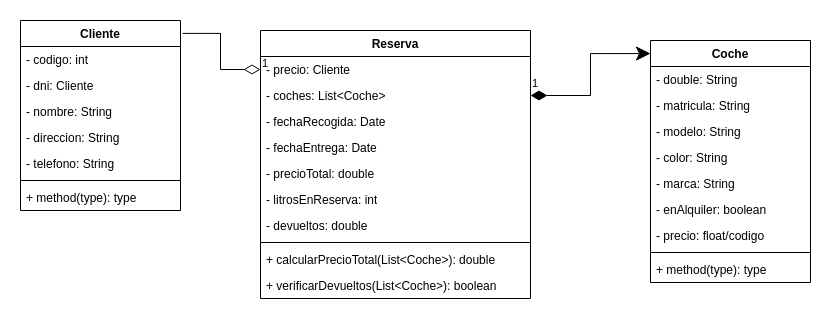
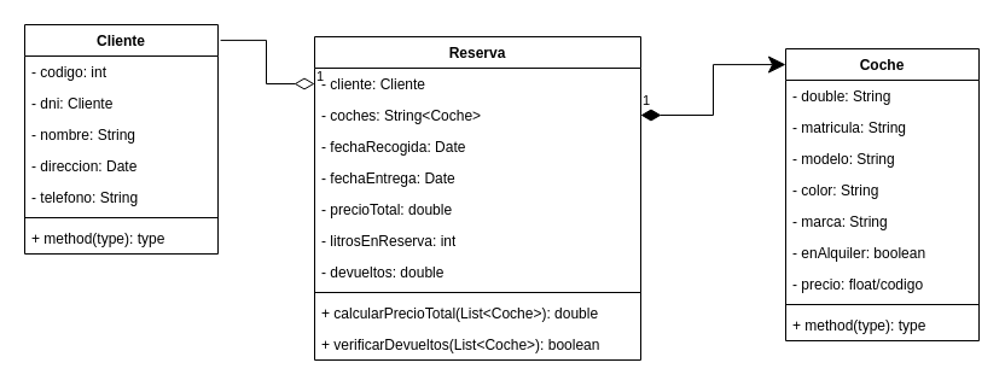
  <mxCell id="0" />
  <mxCell id="1" parent="0" />
  <mxCell id="2" value="Cliente" style="swimlane;fontStyle=1;align=center;verticalAlign=top;childLayout=stackLayout;horizontal=1;startSize=26;horizontalStack=0;resizeParent=1;resizeParentMax=0;resizeLast=0;collapsible=1;marginBottom=0;whiteSpace=wrap;html=1;" vertex="1" parent="1"><mxGeometry x="20" y="20" width="160" height="190" as="geometry" /></mxCell>
  <mxCell id="3" value="- codigo: int" style="text;strokeColor=none;fillColor=none;align=left;verticalAlign=top;spacingLeft=4;spacingRight=4;overflow=hidden;rotatable=0;points=[[0,0.5],[1,0.5]];portConstraint=eastwest;whiteSpace=wrap;html=1;" vertex="1" parent="2"><mxGeometry y="26" width="160" height="26" as="geometry" /></mxCell>
  <mxCell id="4" value="- dni: Cliente" style="text;strokeColor=none;fillColor=none;align=left;verticalAlign=top;spacingLeft=4;spacingRight=4;overflow=hidden;rotatable=0;points=[[0,0.5],[1,0.5]];portConstraint=eastwest;whiteSpace=wrap;html=1;" vertex="1" parent="2"><mxGeometry y="52" width="160" height="26" as="geometry" /></mxCell>
  <mxCell id="5" value="- nombre: String" style="text;strokeColor=none;fillColor=none;align=left;verticalAlign=top;spacingLeft=4;spacingRight=4;overflow=hidden;rotatable=0;points=[[0,0.5],[1,0.5]];portConstraint=eastwest;whiteSpace=wrap;html=1;" vertex="1" parent="2"><mxGeometry y="78" width="160" height="26" as="geometry" /></mxCell>
- <mxCell id="6" value="- direccion: String" style="text;strokeColor=none;fillColor=none;align=left;verticalAlign=top;spacingLeft=4;spacingRight=4;overflow=hidden;rotatable=0;points=[[0,0.5],[1,0.5]];portConstraint=eastwest;whiteSpace=wrap;html=1;" vertex="1" parent="2"><mxGeometry y="104" width="160" height="26" as="geometry" /></mxCell>
+ <mxCell id="6" value="- direccion: Date" style="text;strokeColor=none;fillColor=none;align=left;verticalAlign=top;spacingLeft=4;spacingRight=4;overflow=hidden;rotatable=0;points=[[0,0.5],[1,0.5]];portConstraint=eastwest;whiteSpace=wrap;html=1;" vertex="1" parent="2"><mxGeometry y="104" width="160" height="26" as="geometry" /></mxCell>
  <mxCell id="7" value="- telefono: String" style="text;strokeColor=none;fillColor=none;align=left;verticalAlign=top;spacingLeft=4;spacingRight=4;overflow=hidden;rotatable=0;points=[[0,0.5],[1,0.5]];portConstraint=eastwest;whiteSpace=wrap;html=1;" vertex="1" parent="2"><mxGeometry y="130" width="160" height="26" as="geometry" /></mxCell>
  <mxCell id="8" value="" style="line;strokeWidth=1;fillColor=none;align=left;verticalAlign=middle;spacingTop=-1;spacingLeft=3;spacingRight=3;rotatable=0;labelPosition=right;points=[];portConstraint=eastwest;strokeColor=inherit;" vertex="1" parent="2"><mxGeometry y="156" width="160" height="8" as="geometry" /></mxCell>
  <mxCell id="9" value="+ method(type): type" style="text;strokeColor=none;fillColor=none;align=left;verticalAlign=top;spacingLeft=4;spacingRight=4;overflow=hidden;rotatable=0;points=[[0,0.5],[1,0.5]];portConstraint=eastwest;whiteSpace=wrap;html=1;" vertex="1" parent="2"><mxGeometry y="164" width="160" height="26" as="geometry" /></mxCell>
  <mxCell id="10" value="Coche" style="swimlane;fontStyle=1;align=center;verticalAlign=top;childLayout=stackLayout;horizontal=1;startSize=26;horizontalStack=0;resizeParent=1;resizeParentMax=0;resizeLast=0;collapsible=1;marginBottom=0;whiteSpace=wrap;html=1;" vertex="1" parent="1"><mxGeometry x="650" y="40" width="160" height="242" as="geometry" /></mxCell>
  <mxCell id="11" value="- double: String" style="text;strokeColor=none;fillColor=none;align=left;verticalAlign=top;spacingLeft=4;spacingRight=4;overflow=hidden;rotatable=0;points=[[0,0.5],[1,0.5]];portConstraint=eastwest;whiteSpace=wrap;html=1;" vertex="1" parent="10"><mxGeometry y="26" width="160" height="26" as="geometry" /></mxCell>
  <mxCell id="12" value="- matricula: String" style="text;strokeColor=none;fillColor=none;align=left;verticalAlign=top;spacingLeft=4;spacingRight=4;overflow=hidden;rotatable=0;points=[[0,0.5],[1,0.5]];portConstraint=eastwest;whiteSpace=wrap;html=1;" vertex="1" parent="10"><mxGeometry y="52" width="160" height="26" as="geometry" /></mxCell>
  <mxCell id="13" value="- modelo: String" style="text;strokeColor=none;fillColor=none;align=left;verticalAlign=top;spacingLeft=4;spacingRight=4;overflow=hidden;rotatable=0;points=[[0,0.5],[1,0.5]];portConstraint=eastwest;whiteSpace=wrap;html=1;" vertex="1" parent="10"><mxGeometry y="78" width="160" height="26" as="geometry" /></mxCell>
  <mxCell id="14" value="- color: String" style="text;strokeColor=none;fillColor=none;align=left;verticalAlign=top;spacingLeft=4;spacingRight=4;overflow=hidden;rotatable=0;points=[[0,0.5],[1,0.5]];portConstraint=eastwest;whiteSpace=wrap;html=1;" vertex="1" parent="10"><mxGeometry y="104" width="160" height="26" as="geometry" /></mxCell>
  <mxCell id="15" value="- marca: String" style="text;strokeColor=none;fillColor=none;align=left;verticalAlign=top;spacingLeft=4;spacingRight=4;overflow=hidden;rotatable=0;points=[[0,0.5],[1,0.5]];portConstraint=eastwest;whiteSpace=wrap;html=1;" vertex="1" parent="10"><mxGeometry y="130" width="160" height="26" as="geometry" /></mxCell>
  <mxCell id="16" value="- enAlquiler: boolean" style="text;strokeColor=none;fillColor=none;align=left;verticalAlign=top;spacingLeft=4;spacingRight=4;overflow=hidden;rotatable=0;points=[[0,0.5],[1,0.5]];portConstraint=eastwest;whiteSpace=wrap;html=1;" vertex="1" parent="10"><mxGeometry y="156" width="160" height="26" as="geometry" /></mxCell>
  <mxCell id="17" value="- precio: float/codigo" style="text;strokeColor=none;fillColor=none;align=left;verticalAlign=top;spacingLeft=4;spacingRight=4;overflow=hidden;rotatable=0;points=[[0,0.5],[1,0.5]];portConstraint=eastwest;whiteSpace=wrap;html=1;" vertex="1" parent="10"><mxGeometry y="182" width="160" height="26" as="geometry" /></mxCell>
  <mxCell id="18" value="" style="line;strokeWidth=1;fillColor=none;align=left;verticalAlign=middle;spacingTop=-1;spacingLeft=3;spacingRight=3;rotatable=0;labelPosition=right;points=[];portConstraint=eastwest;strokeColor=inherit;" vertex="1" parent="10"><mxGeometry y="208" width="160" height="8" as="geometry" /></mxCell>
  <mxCell id="19" value="+ method(type): type" style="text;strokeColor=none;fillColor=none;align=left;verticalAlign=top;spacingLeft=4;spacingRight=4;overflow=hidden;rotatable=0;points=[[0,0.5],[1,0.5]];portConstraint=eastwest;whiteSpace=wrap;html=1;" vertex="1" parent="10"><mxGeometry y="216" width="160" height="26" as="geometry" /></mxCell>
  <mxCell id="20" value="Reserva" style="swimlane;fontStyle=1;align=center;verticalAlign=top;childLayout=stackLayout;horizontal=1;startSize=26;horizontalStack=0;resizeParent=1;resizeParentMax=0;resizeLast=0;collapsible=1;marginBottom=0;whiteSpace=wrap;html=1;" vertex="1" parent="1"><mxGeometry x="260" y="30" width="270" height="268" as="geometry" /></mxCell>
- <mxCell id="21" value="- precio: Cliente" style="text;strokeColor=none;fillColor=none;align=left;verticalAlign=top;spacingLeft=4;spacingRight=4;overflow=hidden;rotatable=0;points=[[0,0.5],[1,0.5]];portConstraint=eastwest;whiteSpace=wrap;html=1;" vertex="1" parent="20"><mxGeometry y="26" width="270" height="26" as="geometry" /></mxCell>
- <mxCell id="22" value="- coches: List&amp;lt;Coche&amp;gt;" style="text;strokeColor=none;fillColor=none;align=left;verticalAlign=top;spacingLeft=4;spacingRight=4;overflow=hidden;rotatable=0;points=[[0,0.5],[1,0.5]];portConstraint=eastwest;whiteSpace=wrap;html=1;" vertex="1" parent="20"><mxGeometry y="52" width="270" height="26" as="geometry" /></mxCell>
+ <mxCell id="21" value="- cliente: Cliente" style="text;strokeColor=none;fillColor=none;align=left;verticalAlign=top;spacingLeft=4;spacingRight=4;overflow=hidden;rotatable=0;points=[[0,0.5],[1,0.5]];portConstraint=eastwest;whiteSpace=wrap;html=1;" vertex="1" parent="20"><mxGeometry y="26" width="270" height="26" as="geometry" /></mxCell>
+ <mxCell id="22" value="- coches: String&amp;lt;Coche&amp;gt;" style="text;strokeColor=none;fillColor=none;align=left;verticalAlign=top;spacingLeft=4;spacingRight=4;overflow=hidden;rotatable=0;points=[[0,0.5],[1,0.5]];portConstraint=eastwest;whiteSpace=wrap;html=1;" vertex="1" parent="20"><mxGeometry y="52" width="270" height="26" as="geometry" /></mxCell>
  <mxCell id="23" value="- fechaRecogida: Date" style="text;strokeColor=none;fillColor=none;align=left;verticalAlign=top;spacingLeft=4;spacingRight=4;overflow=hidden;rotatable=0;points=[[0,0.5],[1,0.5]];portConstraint=eastwest;whiteSpace=wrap;html=1;" vertex="1" parent="20"><mxGeometry y="78" width="270" height="26" as="geometry" /></mxCell>
  <mxCell id="24" value="- fechaEntrega: Date" style="text;strokeColor=none;fillColor=none;align=left;verticalAlign=top;spacingLeft=4;spacingRight=4;overflow=hidden;rotatable=0;points=[[0,0.5],[1,0.5]];portConstraint=eastwest;whiteSpace=wrap;html=1;" vertex="1" parent="20"><mxGeometry y="104" width="270" height="26" as="geometry" /></mxCell>
  <mxCell id="25" value="- precioTotal: double" style="text;strokeColor=none;fillColor=none;align=left;verticalAlign=top;spacingLeft=4;spacingRight=4;overflow=hidden;rotatable=0;points=[[0,0.5],[1,0.5]];portConstraint=eastwest;whiteSpace=wrap;html=1;" vertex="1" parent="20"><mxGeometry y="130" width="270" height="26" as="geometry" /></mxCell>
  <mxCell id="26" value="- litrosEnReserva: int" style="text;strokeColor=none;fillColor=none;align=left;verticalAlign=top;spacingLeft=4;spacingRight=4;overflow=hidden;rotatable=0;points=[[0,0.5],[1,0.5]];portConstraint=eastwest;whiteSpace=wrap;html=1;" vertex="1" parent="20"><mxGeometry y="156" width="270" height="26" as="geometry" /></mxCell>
  <mxCell id="27" value="- devueltos: double" style="text;strokeColor=none;fillColor=none;align=left;verticalAlign=top;spacingLeft=4;spacingRight=4;overflow=hidden;rotatable=0;points=[[0,0.5],[1,0.5]];portConstraint=eastwest;whiteSpace=wrap;html=1;" vertex="1" parent="20"><mxGeometry y="182" width="270" height="26" as="geometry" /></mxCell>
  <mxCell id="28" value="" style="line;strokeWidth=1;fillColor=none;align=left;verticalAlign=middle;spacingTop=-1;spacingLeft=3;spacingRight=3;rotatable=0;labelPosition=right;points=[];portConstraint=eastwest;strokeColor=inherit;" vertex="1" parent="20"><mxGeometry y="208" width="270" height="8" as="geometry" /></mxCell>
  <mxCell id="29" value="+ calcularPrecioTotal(List&amp;lt;Coche&amp;gt;): double" style="text;strokeColor=none;fillColor=none;align=left;verticalAlign=top;spacingLeft=4;spacingRight=4;overflow=hidden;rotatable=0;points=[[0,0.5],[1,0.5]];portConstraint=eastwest;whiteSpace=wrap;html=1;" vertex="1" parent="20"><mxGeometry y="216" width="270" height="26" as="geometry" /></mxCell>
  <mxCell id="30" value="+ verificarDevueltos(List&amp;lt;Coche&amp;gt;): boolean" style="text;strokeColor=none;fillColor=none;align=left;verticalAlign=top;spacingLeft=4;spacingRight=4;overflow=hidden;rotatable=0;points=[[0,0.5],[1,0.5]];portConstraint=eastwest;whiteSpace=wrap;html=1;" vertex="1" parent="20"><mxGeometry y="242" width="270" height="26" as="geometry" /></mxCell>
  <mxCell id="31" value="1" style="endArrow=classic;html=1;endSize=12;startArrow=diamondThin;startSize=14;startFill=1;edgeStyle=orthogonalEdgeStyle;align=left;verticalAlign=bottom;rounded=0;entryX=0;entryY=0.054;entryDx=0;entryDy=0;entryPerimeter=0;" edge="1" parent="1" source="22" target="10"><mxGeometry x="-1" y="3" relative="1" as="geometry"><mxPoint x="310" y="80" as="sourcePoint" /><mxPoint x="470" y="80" as="targetPoint" /></mxGeometry></mxCell>
  <mxCell id="32" value="1" style="endArrow=none;html=1;endSize=12;startArrow=diamondThin;startSize=14;startFill=0;edgeStyle=orthogonalEdgeStyle;align=left;verticalAlign=bottom;rounded=0;exitX=0;exitY=0.5;exitDx=0;exitDy=0;entryX=1.013;entryY=0.068;entryDx=0;entryDy=0;entryPerimeter=0;" edge="1" parent="1" source="21" target="2"><mxGeometry x="-1" y="3" relative="1" as="geometry"><mxPoint x="310" y="80" as="sourcePoint" /><mxPoint x="470" y="80" as="targetPoint" /></mxGeometry></mxCell>
